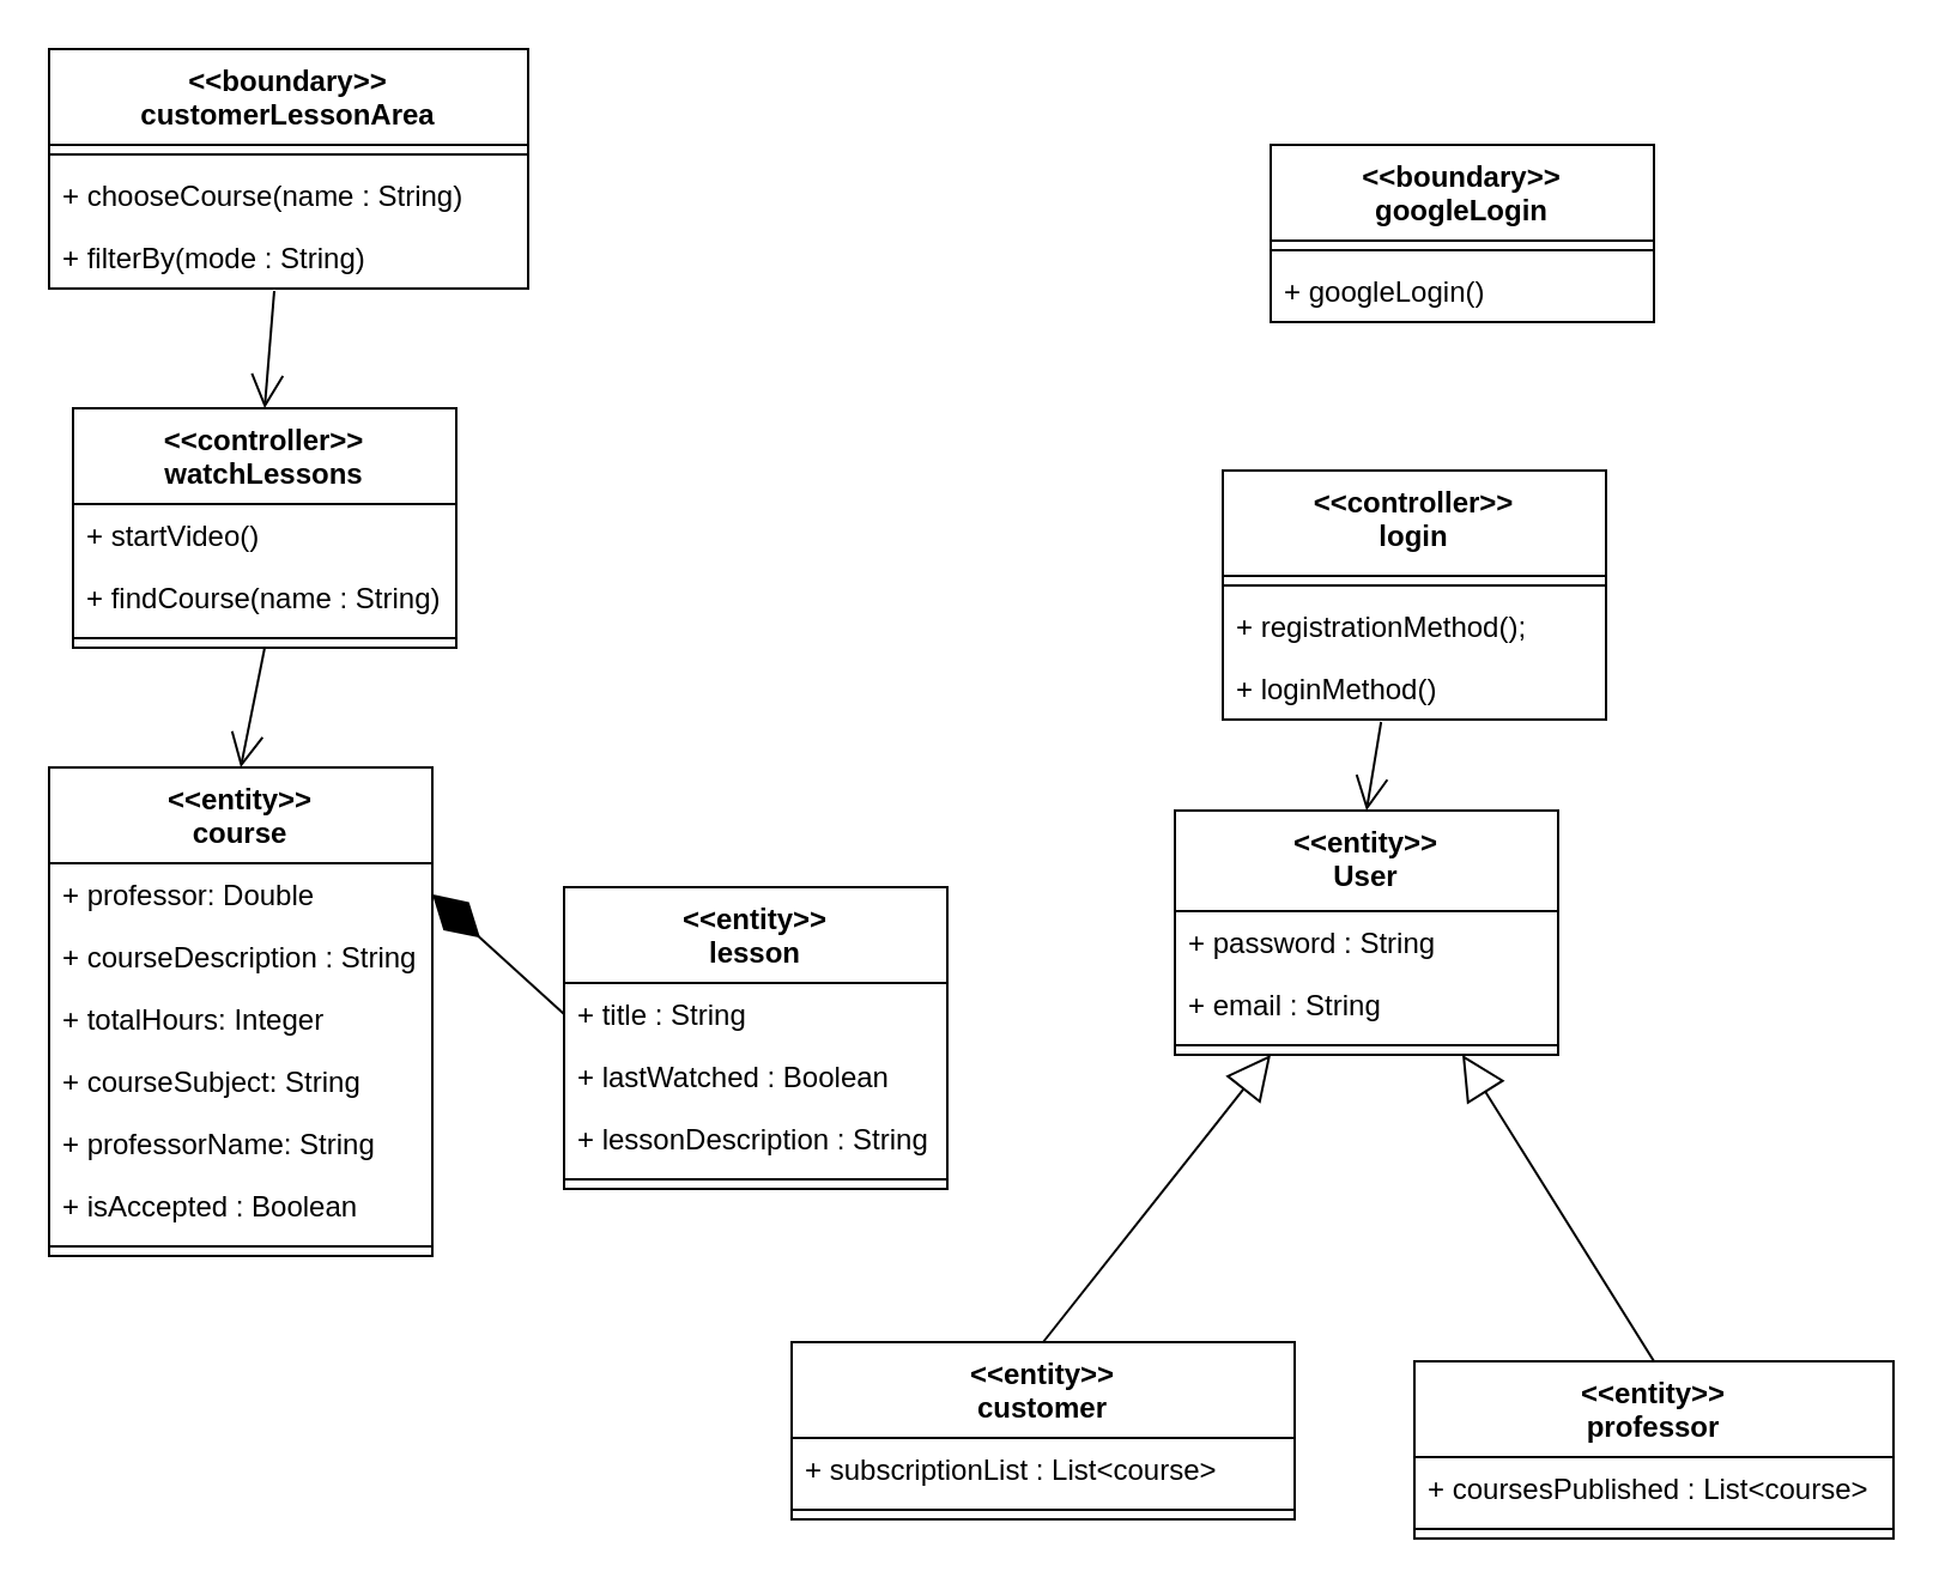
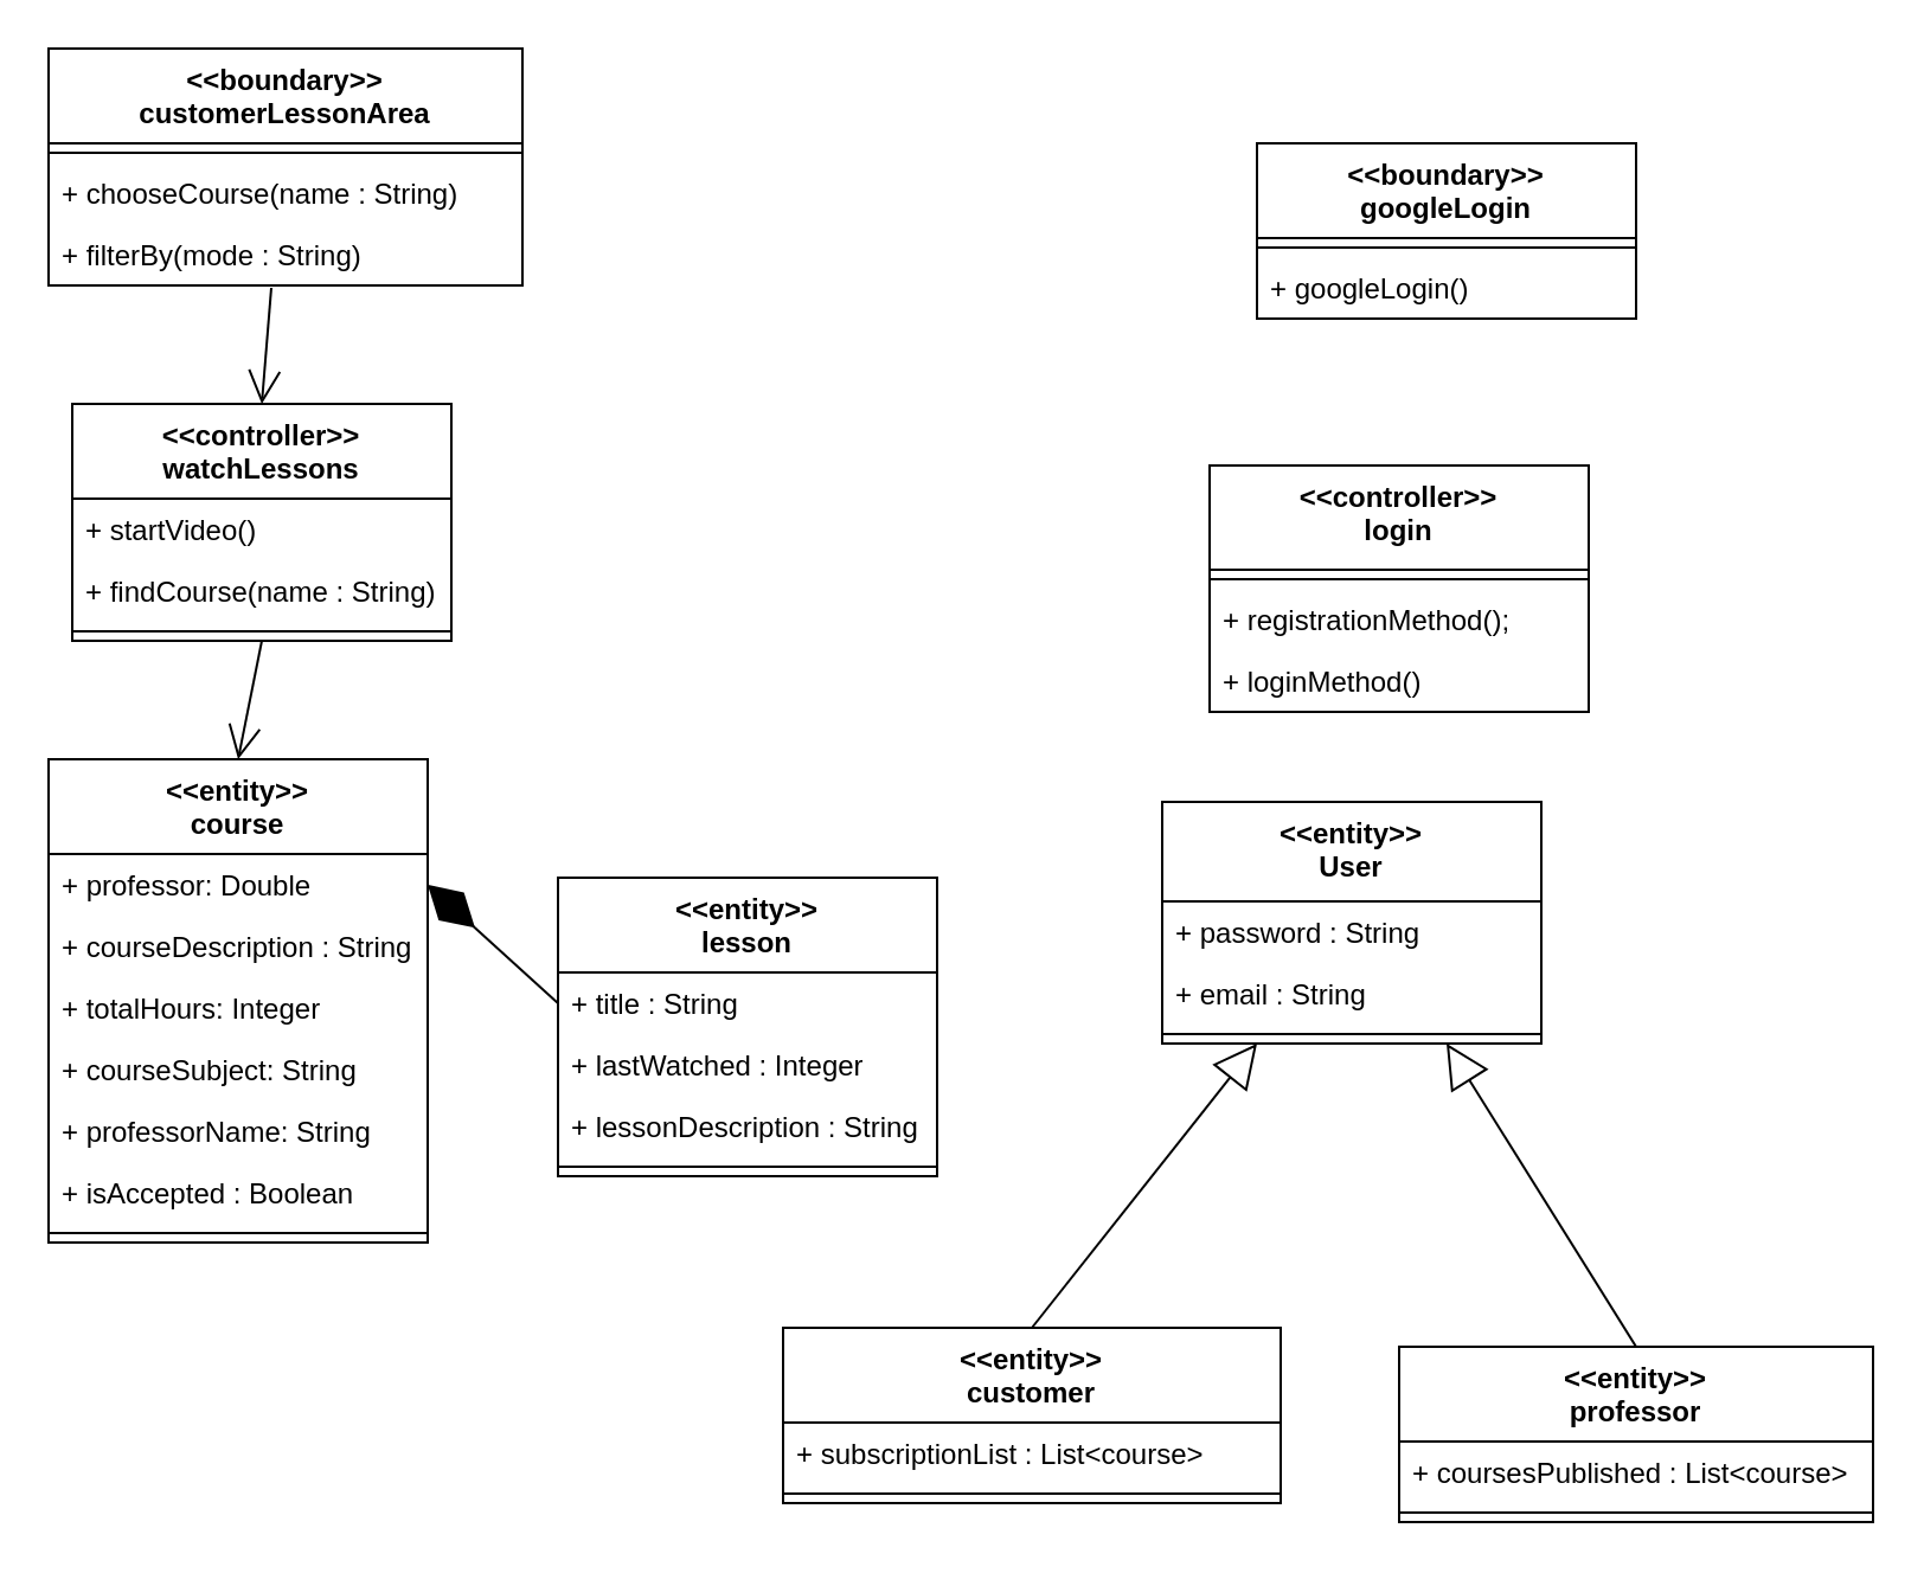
  <mxCell id="0" />
  <mxCell id="1" parent="0" />
  <mxCell id="2" value="&amp;lt;&amp;lt;controller&amp;gt;&amp;gt;&lt;br&gt;watchLessons" style="swimlane;fontStyle=1;align=center;verticalAlign=top;childLayout=stackLayout;horizontal=1;startSize=40;horizontalStack=0;resizeParent=1;resizeParentMax=0;resizeLast=0;collapsible=1;marginBottom=0;whiteSpace=wrap;html=1;" parent="1" vertex="1"><mxGeometry x="30" y="170" width="160" height="100" as="geometry" /></mxCell>
  <mxCell id="3" value="+ startVideo()" style="text;strokeColor=none;fillColor=none;align=left;verticalAlign=top;spacingLeft=4;spacingRight=4;overflow=hidden;rotatable=0;points=[[0,0.5],[1,0.5]];portConstraint=eastwest;whiteSpace=wrap;html=1;" parent="2" vertex="1"><mxGeometry y="40" width="160" height="26" as="geometry" /></mxCell>
  <mxCell id="4" value="+ findCourse(name : String)" style="text;strokeColor=none;fillColor=none;align=left;verticalAlign=top;spacingLeft=4;spacingRight=4;overflow=hidden;rotatable=0;points=[[0,0.5],[1,0.5]];portConstraint=eastwest;whiteSpace=wrap;html=1;" parent="2" vertex="1"><mxGeometry y="66" width="160" height="26" as="geometry" /></mxCell>
  <mxCell id="5" value="" style="line;strokeWidth=1;fillColor=none;align=left;verticalAlign=middle;spacingTop=-1;spacingLeft=3;spacingRight=3;rotatable=0;labelPosition=right;points=[];portConstraint=eastwest;strokeColor=inherit;" parent="2" vertex="1"><mxGeometry y="92" width="160" height="8" as="geometry" /></mxCell>
  <mxCell id="6" value="&amp;lt;&amp;lt;boundary&amp;gt;&amp;gt;&lt;br&gt;customerLessonArea" style="swimlane;fontStyle=1;align=center;verticalAlign=top;childLayout=stackLayout;horizontal=1;startSize=40;horizontalStack=0;resizeParent=1;resizeParentMax=0;resizeLast=0;collapsible=1;marginBottom=0;whiteSpace=wrap;html=1;" parent="1" vertex="1"><mxGeometry x="20" y="20" width="200" height="100" as="geometry" /></mxCell>
  <mxCell id="7" value="" style="line;strokeWidth=1;fillColor=none;align=left;verticalAlign=middle;spacingTop=-1;spacingLeft=3;spacingRight=3;rotatable=0;labelPosition=right;points=[];portConstraint=eastwest;strokeColor=inherit;" parent="6" vertex="1"><mxGeometry y="40" width="200" height="8" as="geometry" /></mxCell>
  <mxCell id="8" value="+ chooseCourse(name : String)&lt;br&gt;" style="text;strokeColor=none;fillColor=none;align=left;verticalAlign=top;spacingLeft=4;spacingRight=4;overflow=hidden;rotatable=0;points=[[0,0.5],[1,0.5]];portConstraint=eastwest;whiteSpace=wrap;html=1;" parent="6" vertex="1"><mxGeometry y="48" width="200" height="26" as="geometry" /></mxCell>
  <mxCell id="9" value="+ filterBy(mode : String)" style="text;strokeColor=none;fillColor=none;align=left;verticalAlign=top;spacingLeft=4;spacingRight=4;overflow=hidden;rotatable=0;points=[[0,0.5],[1,0.5]];portConstraint=eastwest;whiteSpace=wrap;html=1;" parent="6" vertex="1"><mxGeometry y="74" width="200" height="26" as="geometry" /></mxCell>
  <mxCell id="10" value="&amp;lt;&amp;lt;entity&amp;gt;&amp;gt;&lt;br&gt;course" style="swimlane;fontStyle=1;align=center;verticalAlign=top;childLayout=stackLayout;horizontal=1;startSize=40;horizontalStack=0;resizeParent=1;resizeParentMax=0;resizeLast=0;collapsible=1;marginBottom=0;whiteSpace=wrap;html=1;" parent="1" vertex="1"><mxGeometry x="20" y="320" width="160" height="204" as="geometry" /></mxCell>
  <mxCell id="11" value="+ professor: Double" style="text;strokeColor=none;fillColor=none;align=left;verticalAlign=top;spacingLeft=4;spacingRight=4;overflow=hidden;rotatable=0;points=[[0,0.5],[1,0.5]];portConstraint=eastwest;whiteSpace=wrap;html=1;" parent="10" vertex="1"><mxGeometry y="40" width="160" height="26" as="geometry" /></mxCell>
  <mxCell id="12" value="+ courseDescription : String" style="text;strokeColor=none;fillColor=none;align=left;verticalAlign=top;spacingLeft=4;spacingRight=4;overflow=hidden;rotatable=0;points=[[0,0.5],[1,0.5]];portConstraint=eastwest;whiteSpace=wrap;html=1;" parent="10" vertex="1"><mxGeometry y="66" width="160" height="26" as="geometry" /></mxCell>
  <mxCell id="13" value="+ totalHours: Integer" style="text;strokeColor=none;fillColor=none;align=left;verticalAlign=top;spacingLeft=4;spacingRight=4;overflow=hidden;rotatable=0;points=[[0,0.5],[1,0.5]];portConstraint=eastwest;whiteSpace=wrap;html=1;" parent="10" vertex="1"><mxGeometry y="92" width="160" height="26" as="geometry" /></mxCell>
  <mxCell id="14" value="+ courseSubject: String" style="text;strokeColor=none;fillColor=none;align=left;verticalAlign=top;spacingLeft=4;spacingRight=4;overflow=hidden;rotatable=0;points=[[0,0.5],[1,0.5]];portConstraint=eastwest;whiteSpace=wrap;html=1;" parent="10" vertex="1"><mxGeometry y="118" width="160" height="26" as="geometry" /></mxCell>
  <mxCell id="15" value="+ professorName: String" style="text;strokeColor=none;fillColor=none;align=left;verticalAlign=top;spacingLeft=4;spacingRight=4;overflow=hidden;rotatable=0;points=[[0,0.5],[1,0.5]];portConstraint=eastwest;whiteSpace=wrap;html=1;" parent="10" vertex="1"><mxGeometry y="144" width="160" height="26" as="geometry" /></mxCell>
  <mxCell id="16" value="+ isAccepted : Boolean" style="text;strokeColor=none;fillColor=none;align=left;verticalAlign=top;spacingLeft=4;spacingRight=4;overflow=hidden;rotatable=0;points=[[0,0.5],[1,0.5]];portConstraint=eastwest;whiteSpace=wrap;html=1;" parent="10" vertex="1"><mxGeometry y="170" width="160" height="26" as="geometry" /></mxCell>
  <mxCell id="17" value="" style="line;strokeWidth=1;fillColor=none;align=left;verticalAlign=middle;spacingTop=-1;spacingLeft=3;spacingRight=3;rotatable=0;labelPosition=right;points=[];portConstraint=eastwest;strokeColor=inherit;" parent="10" vertex="1"><mxGeometry y="196" width="160" height="8" as="geometry" /></mxCell>
  <mxCell id="18" value="&amp;lt;&amp;lt;entity&amp;gt;&amp;gt;&lt;br&gt;lesson" style="swimlane;fontStyle=1;align=center;verticalAlign=top;childLayout=stackLayout;horizontal=1;startSize=40;horizontalStack=0;resizeParent=1;resizeParentMax=0;resizeLast=0;collapsible=1;marginBottom=0;whiteSpace=wrap;html=1;" parent="1" vertex="1"><mxGeometry x="235" y="370" width="160" height="126" as="geometry" /></mxCell>
  <mxCell id="19" value="+ title : String" style="text;strokeColor=none;fillColor=none;align=left;verticalAlign=top;spacingLeft=4;spacingRight=4;overflow=hidden;rotatable=0;points=[[0,0.5],[1,0.5]];portConstraint=eastwest;whiteSpace=wrap;html=1;" parent="18" vertex="1"><mxGeometry y="40" width="160" height="26" as="geometry" /></mxCell>
- <mxCell id="20" value="+ lastWatched : Boolean" style="text;strokeColor=none;fillColor=none;align=left;verticalAlign=top;spacingLeft=4;spacingRight=4;overflow=hidden;rotatable=0;points=[[0,0.5],[1,0.5]];portConstraint=eastwest;whiteSpace=wrap;html=1;" parent="18" vertex="1"><mxGeometry y="66" width="160" height="26" as="geometry" /></mxCell>
+ <mxCell id="20" value="+ lastWatched : Integer" style="text;strokeColor=none;fillColor=none;align=left;verticalAlign=top;spacingLeft=4;spacingRight=4;overflow=hidden;rotatable=0;points=[[0,0.5],[1,0.5]];portConstraint=eastwest;whiteSpace=wrap;html=1;" parent="18" vertex="1"><mxGeometry y="66" width="160" height="26" as="geometry" /></mxCell>
  <mxCell id="21" value="+ lessonDescription : String" style="text;strokeColor=none;fillColor=none;align=left;verticalAlign=top;spacingLeft=4;spacingRight=4;overflow=hidden;rotatable=0;points=[[0,0.5],[1,0.5]];portConstraint=eastwest;whiteSpace=wrap;html=1;" parent="18" vertex="1"><mxGeometry y="92" width="160" height="26" as="geometry" /></mxCell>
  <mxCell id="22" value="" style="line;strokeWidth=1;fillColor=none;align=left;verticalAlign=middle;spacingTop=-1;spacingLeft=3;spacingRight=3;rotatable=0;labelPosition=right;points=[];portConstraint=eastwest;strokeColor=inherit;" parent="18" vertex="1"><mxGeometry y="118" width="160" height="8" as="geometry" /></mxCell>
  <mxCell id="23" value="" style="endArrow=open;endFill=1;endSize=12;html=1;rounded=0;exitX=0.47;exitY=1.038;exitDx=0;exitDy=0;exitPerimeter=0;entryX=0.5;entryY=0;entryDx=0;entryDy=0;" parent="1" source="9" target="2" edge="1"><mxGeometry width="160" relative="1" as="geometry"><mxPoint x="100" y="150" as="sourcePoint" /><mxPoint x="260" y="150" as="targetPoint" /></mxGeometry></mxCell>
  <mxCell id="24" value="" style="endArrow=open;endFill=1;endSize=12;html=1;rounded=0;exitX=0.5;exitY=1;exitDx=0;exitDy=0;entryX=0.5;entryY=0;entryDx=0;entryDy=0;" parent="1" source="2" target="10" edge="1"><mxGeometry width="160" relative="1" as="geometry"><mxPoint x="300" y="282.002" as="sourcePoint" /><mxPoint x="270" y="590" as="targetPoint" /></mxGeometry></mxCell>
  <mxCell id="25" value="" style="endArrow=diamondThin;endFill=1;endSize=24;html=1;rounded=0;exitX=0;exitY=0.5;exitDx=0;exitDy=0;entryX=1;entryY=0.5;entryDx=0;entryDy=0;" parent="1" source="19" target="11" edge="1"><mxGeometry width="160" relative="1" as="geometry"><mxPoint x="330" y="520" as="sourcePoint" /><mxPoint x="490" y="520" as="targetPoint" /></mxGeometry></mxCell>
  <mxCell id="26" value="&amp;lt;&amp;lt;controller&amp;gt;&amp;gt;&lt;br&gt;login" style="swimlane;fontStyle=1;align=center;verticalAlign=top;childLayout=stackLayout;horizontal=1;startSize=44;horizontalStack=0;resizeParent=1;resizeParentMax=0;resizeLast=0;collapsible=1;marginBottom=0;whiteSpace=wrap;html=1;" parent="1" vertex="1"><mxGeometry x="510" y="196" width="160" height="104" as="geometry" /></mxCell>
  <mxCell id="27" value="" style="line;strokeWidth=1;fillColor=none;align=left;verticalAlign=middle;spacingTop=-1;spacingLeft=3;spacingRight=3;rotatable=0;labelPosition=right;points=[];portConstraint=eastwest;strokeColor=inherit;" parent="26" vertex="1"><mxGeometry y="44" width="160" height="8" as="geometry" /></mxCell>
  <mxCell id="28" value="+ registrationMethod();" style="text;strokeColor=none;fillColor=none;align=left;verticalAlign=top;spacingLeft=4;spacingRight=4;overflow=hidden;rotatable=0;points=[[0,0.5],[1,0.5]];portConstraint=eastwest;whiteSpace=wrap;html=1;" parent="26" vertex="1"><mxGeometry y="52" width="160" height="26" as="geometry" /></mxCell>
  <mxCell id="29" value="+ loginMethod()" style="text;strokeColor=none;fillColor=none;align=left;verticalAlign=top;spacingLeft=4;spacingRight=4;overflow=hidden;rotatable=0;points=[[0,0.5],[1,0.5]];portConstraint=eastwest;whiteSpace=wrap;html=1;" parent="26" vertex="1"><mxGeometry y="78" width="160" height="26" as="geometry" /></mxCell>
  <mxCell id="30" value="&amp;lt;&amp;lt;boundary&amp;gt;&amp;gt;&lt;br&gt;googleLogin" style="swimlane;fontStyle=1;align=center;verticalAlign=top;childLayout=stackLayout;horizontal=1;startSize=40;horizontalStack=0;resizeParent=1;resizeParentMax=0;resizeLast=0;collapsible=1;marginBottom=0;whiteSpace=wrap;html=1;" parent="1" vertex="1"><mxGeometry x="530" y="60" width="160" height="74" as="geometry" /></mxCell>
  <mxCell id="31" value="" style="line;strokeWidth=1;fillColor=none;align=left;verticalAlign=middle;spacingTop=-1;spacingLeft=3;spacingRight=3;rotatable=0;labelPosition=right;points=[];portConstraint=eastwest;strokeColor=inherit;" parent="30" vertex="1"><mxGeometry y="40" width="160" height="8" as="geometry" /></mxCell>
  <mxCell id="32" value="+ googleLogin()" style="text;strokeColor=none;fillColor=none;align=left;verticalAlign=top;spacingLeft=4;spacingRight=4;overflow=hidden;rotatable=0;points=[[0,0.5],[1,0.5]];portConstraint=eastwest;whiteSpace=wrap;html=1;" parent="30" vertex="1"><mxGeometry y="48" width="160" height="26" as="geometry" /></mxCell>
  <mxCell id="33" value="&amp;lt;&amp;lt;entity&amp;gt;&amp;gt;&lt;br&gt;User" style="swimlane;fontStyle=1;align=center;verticalAlign=top;childLayout=stackLayout;horizontal=1;startSize=42;horizontalStack=0;resizeParent=1;resizeParentMax=0;resizeLast=0;collapsible=1;marginBottom=0;whiteSpace=wrap;html=1;" parent="1" vertex="1"><mxGeometry x="490" y="338" width="160" height="102" as="geometry" /></mxCell>
  <mxCell id="34" value="+ password : String" style="text;strokeColor=none;fillColor=none;align=left;verticalAlign=top;spacingLeft=4;spacingRight=4;overflow=hidden;rotatable=0;points=[[0,0.5],[1,0.5]];portConstraint=eastwest;whiteSpace=wrap;html=1;" parent="33" vertex="1"><mxGeometry y="42" width="160" height="26" as="geometry" /></mxCell>
  <mxCell id="35" value="+ email : String" style="text;strokeColor=none;fillColor=none;align=left;verticalAlign=top;spacingLeft=4;spacingRight=4;overflow=hidden;rotatable=0;points=[[0,0.5],[1,0.5]];portConstraint=eastwest;whiteSpace=wrap;html=1;" parent="33" vertex="1"><mxGeometry y="68" width="160" height="26" as="geometry" /></mxCell>
  <mxCell id="36" value="" style="line;strokeWidth=1;fillColor=none;align=left;verticalAlign=middle;spacingTop=-1;spacingLeft=3;spacingRight=3;rotatable=0;labelPosition=right;points=[];portConstraint=eastwest;strokeColor=inherit;" parent="33" vertex="1"><mxGeometry y="94" width="160" height="8" as="geometry" /></mxCell>
- <mxCell id="37" value="" style="endArrow=open;endFill=1;endSize=12;html=1;rounded=0;exitX=0.413;exitY=1.038;exitDx=0;exitDy=0;exitPerimeter=0;entryX=0.5;entryY=0;entryDx=0;entryDy=0;" parent="1" source="29" target="33" edge="1"><mxGeometry width="160" relative="1" as="geometry"><mxPoint x="360" y="390" as="sourcePoint" /><mxPoint x="520" y="390" as="targetPoint" /></mxGeometry></mxCell>
  <mxCell id="38" value="&amp;lt;&amp;lt;entity&amp;gt;&amp;gt;&lt;br&gt;customer" style="swimlane;fontStyle=1;align=center;verticalAlign=top;childLayout=stackLayout;horizontal=1;startSize=40;horizontalStack=0;resizeParent=1;resizeParentMax=0;resizeLast=0;collapsible=1;marginBottom=0;whiteSpace=wrap;html=1;" parent="1" vertex="1"><mxGeometry x="330" y="560" width="210" height="74" as="geometry" /></mxCell>
  <mxCell id="39" value="+ subscriptionList : List&amp;lt;course&amp;gt;" style="text;strokeColor=none;fillColor=none;align=left;verticalAlign=top;spacingLeft=4;spacingRight=4;overflow=hidden;rotatable=0;points=[[0,0.5],[1,0.5]];portConstraint=eastwest;whiteSpace=wrap;html=1;" parent="38" vertex="1"><mxGeometry y="40" width="210" height="26" as="geometry" /></mxCell>
  <mxCell id="40" value="" style="line;strokeWidth=1;fillColor=none;align=left;verticalAlign=middle;spacingTop=-1;spacingLeft=3;spacingRight=3;rotatable=0;labelPosition=right;points=[];portConstraint=eastwest;strokeColor=inherit;" parent="38" vertex="1"><mxGeometry y="66" width="210" height="8" as="geometry" /></mxCell>
  <mxCell id="41" value="&amp;lt;&amp;lt;entity&amp;gt;&amp;gt;&lt;br&gt;professor" style="swimlane;fontStyle=1;align=center;verticalAlign=top;childLayout=stackLayout;horizontal=1;startSize=40;horizontalStack=0;resizeParent=1;resizeParentMax=0;resizeLast=0;collapsible=1;marginBottom=0;whiteSpace=wrap;html=1;" parent="1" vertex="1"><mxGeometry x="590" y="568" width="200" height="74" as="geometry" /></mxCell>
  <mxCell id="42" value="+ coursesPublished : List&amp;lt;course&amp;gt;" style="text;strokeColor=none;fillColor=none;align=left;verticalAlign=top;spacingLeft=4;spacingRight=4;overflow=hidden;rotatable=0;points=[[0,0.5],[1,0.5]];portConstraint=eastwest;whiteSpace=wrap;html=1;" parent="41" vertex="1"><mxGeometry y="40" width="200" height="26" as="geometry" /></mxCell>
  <mxCell id="43" value="" style="line;strokeWidth=1;fillColor=none;align=left;verticalAlign=middle;spacingTop=-1;spacingLeft=3;spacingRight=3;rotatable=0;labelPosition=right;points=[];portConstraint=eastwest;strokeColor=inherit;" parent="41" vertex="1"><mxGeometry y="66" width="200" height="8" as="geometry" /></mxCell>
  <mxCell id="44" value="" style="endArrow=block;endSize=16;endFill=0;html=1;rounded=0;exitX=0.5;exitY=0;exitDx=0;exitDy=0;entryX=0.25;entryY=1;entryDx=0;entryDy=0;" parent="1" source="38" target="33" edge="1"><mxGeometry width="160" relative="1" as="geometry"><mxPoint x="370" y="518" as="sourcePoint" /><mxPoint x="517.04" y="462.992" as="targetPoint" /></mxGeometry></mxCell>
  <mxCell id="45" value="" style="endArrow=block;endSize=16;endFill=0;html=1;rounded=0;exitX=0.5;exitY=0;exitDx=0;exitDy=0;entryX=0.75;entryY=1;entryDx=0;entryDy=0;" parent="1" source="41" target="33" edge="1"><mxGeometry width="160" relative="1" as="geometry"><mxPoint x="553" y="561" as="sourcePoint" /><mxPoint x="616.08" y="460.002" as="targetPoint" /></mxGeometry></mxCell>
